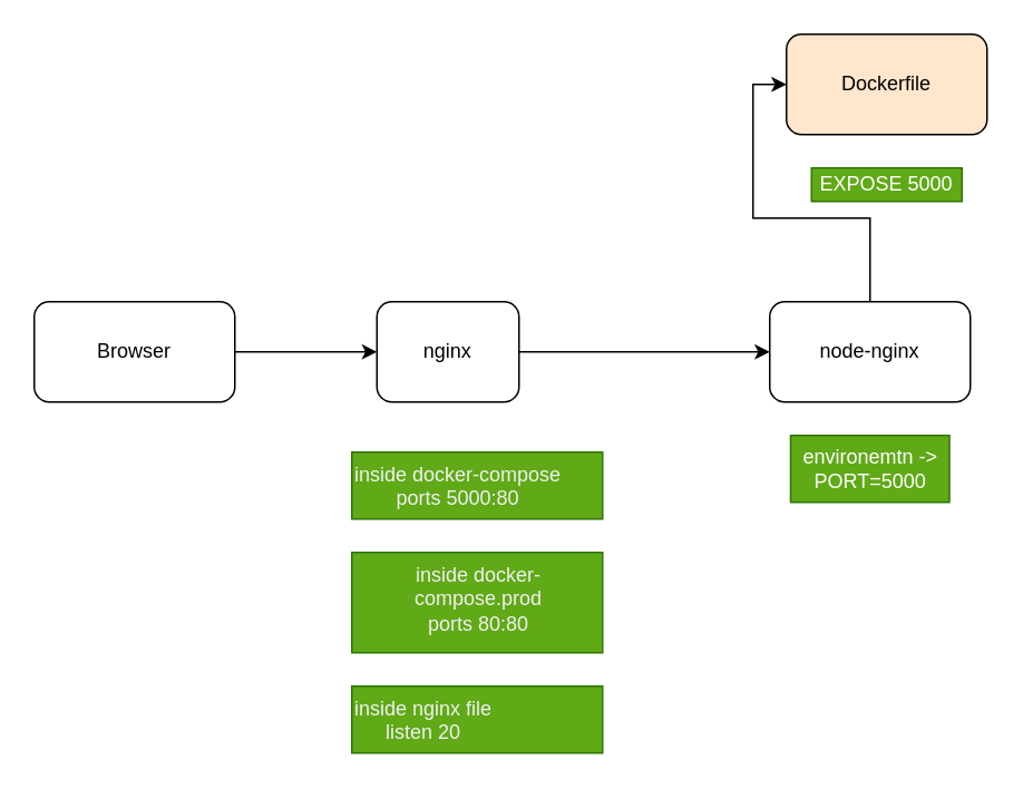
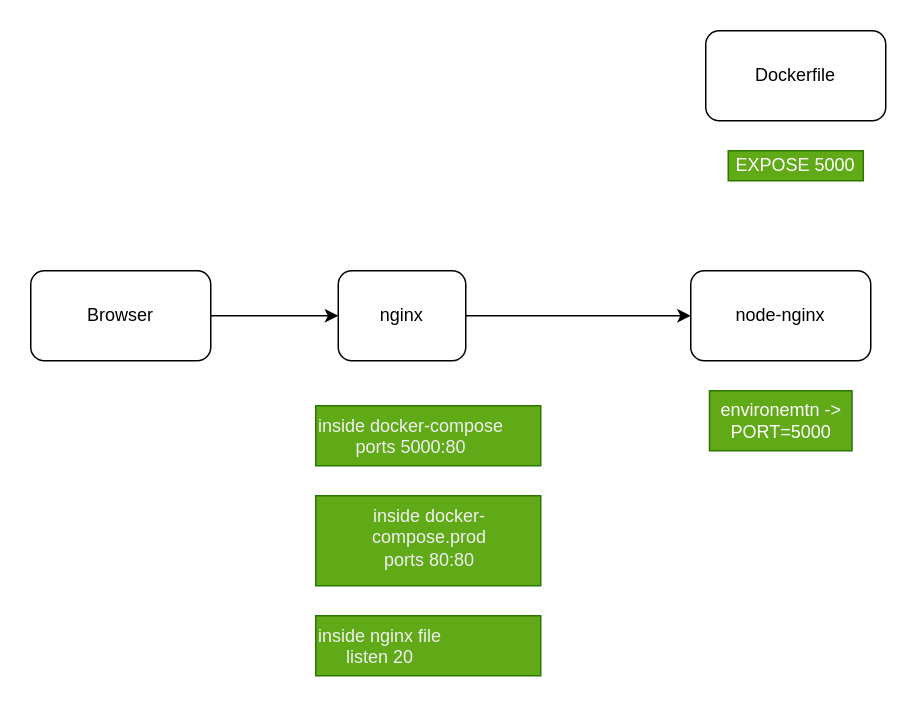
  <mxCell id="0" />
  <mxCell id="1" parent="0" />
  <mxCell id="2" style="edgeStyle=orthogonalEdgeStyle;rounded=0;orthogonalLoop=1;jettySize=auto;html=1;" edge="1" parent="1" source="3" target="5"><mxGeometry relative="1" as="geometry" /></mxCell>
  <mxCell id="3" value="Browser" style="rounded=1;whiteSpace=wrap;html=1;" vertex="1" parent="1"><mxGeometry x="20" y="180" width="120" height="60" as="geometry" /></mxCell>
  <mxCell id="4" style="edgeStyle=orthogonalEdgeStyle;rounded=0;orthogonalLoop=1;jettySize=auto;html=1;" edge="1" parent="1" source="5" target="11"><mxGeometry relative="1" as="geometry" /></mxCell>
  <mxCell id="5" value="nginx" style="rounded=1;whiteSpace=wrap;html=1;" vertex="1" parent="1"><mxGeometry x="225" y="180" width="85" height="60" as="geometry" /></mxCell>
- <mxCell id="6" value="Dockerfile" style="rounded=1;whiteSpace=wrap;html=1;fillColor=#ffe6cc;" vertex="1" parent="1"><mxGeometry x="470" y="20" width="120" height="60" as="geometry" /></mxCell>
+ <mxCell id="6" value="Dockerfile" style="rounded=1;whiteSpace=wrap;html=1;" vertex="1" parent="1"><mxGeometry x="470" y="20" width="120" height="60" as="geometry" /></mxCell>
  <mxCell id="7" value="EXPOSE 5000" style="text;html=1;strokeColor=#2D7600;fillColor=#60a917;align=center;verticalAlign=middle;whiteSpace=wrap;rounded=0;fontColor=#ffffff;" vertex="1" parent="1"><mxGeometry x="485" y="100" width="90" height="20" as="geometry" /></mxCell>
  <mxCell id="8" value="&lt;div style=&quot;text-align: center&quot;&gt;&lt;span&gt;&lt;font color=&quot;#f0f0f0&quot; face=&quot;helvetica&quot;&gt;inside docker-compose&lt;br&gt;ports 5000:80&lt;/font&gt;&lt;/span&gt;&lt;/div&gt;" style="text;whiteSpace=wrap;html=1;fillColor=#60a917;strokeColor=#2D7600;fontColor=#ffffff;" vertex="1" parent="1"><mxGeometry x="210" y="270" width="150" height="40" as="geometry" /></mxCell>
  <mxCell id="9" value="&lt;div style=&quot;text-align: center&quot;&gt;&lt;span&gt;&lt;font color=&quot;#f0f0f0&quot; face=&quot;helvetica&quot;&gt;inside docker-compose.prod&lt;br&gt;&lt;/font&gt;&lt;/span&gt;&lt;/div&gt;&lt;div style=&quot;text-align: center&quot;&gt;&lt;font color=&quot;#f0f0f0&quot; face=&quot;helvetica&quot;&gt;ports 80:80&lt;/font&gt;&lt;/div&gt;" style="text;whiteSpace=wrap;html=1;fillColor=#60a917;strokeColor=#2D7600;fontColor=#ffffff;" vertex="1" parent="1"><mxGeometry x="210" y="330" width="150" height="60" as="geometry" /></mxCell>
- <mxCell id="10" style="edgeStyle=orthogonalEdgeStyle;rounded=0;orthogonalLoop=1;jettySize=auto;html=1;entryX=0;entryY=0.5;entryDx=0;entryDy=0;" edge="1" parent="1" source="11" target="6"><mxGeometry relative="1" as="geometry" /></mxCell>
  <mxCell id="11" value="node-nginx" style="rounded=1;whiteSpace=wrap;html=1;" vertex="1" parent="1"><mxGeometry x="460" y="180" width="120" height="60" as="geometry" /></mxCell>
  <mxCell id="12" value="environemtn -&amp;gt; PORT=5000" style="text;html=1;strokeColor=#2D7600;fillColor=#60a917;align=center;verticalAlign=middle;whiteSpace=wrap;rounded=0;fontColor=#ffffff;" vertex="1" parent="1"><mxGeometry x="472.5" y="260" width="95" height="40" as="geometry" /></mxCell>
  <mxCell id="13" value="&lt;div style=&quot;text-align: center&quot;&gt;&lt;font color=&quot;#f0f0f0&quot; face=&quot;helvetica&quot;&gt;inside nginx file&lt;br&gt;listen 20&lt;/font&gt;&lt;/div&gt;" style="text;whiteSpace=wrap;html=1;fillColor=#60a917;strokeColor=#2D7600;fontColor=#ffffff;" vertex="1" parent="1"><mxGeometry x="210" y="410" width="150" height="40" as="geometry" /></mxCell>
